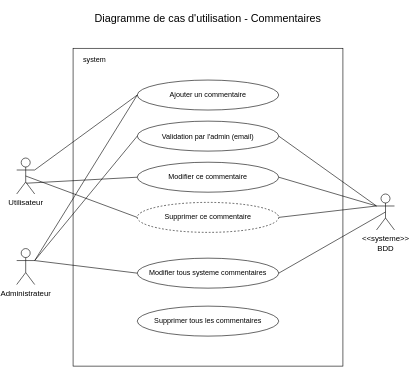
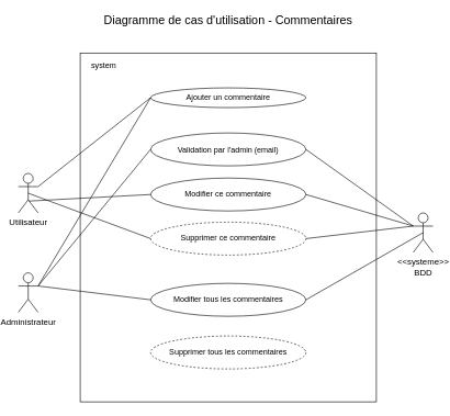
  <mxCell id="0" />
  <mxCell id="1" parent="0" />
  <mxCell id="2" value="" style="whiteSpace=wrap;html=1;" parent="1" vertex="1"><mxGeometry x="114" y="80" width="450" height="530" as="geometry" /></mxCell>
  <mxCell id="3" value="system" style="text;html=1;strokeColor=none;fillColor=none;align=center;verticalAlign=middle;whiteSpace=wrap;rounded=0;" parent="1" vertex="1"><mxGeometry x="130" y="90" width="40" height="20" as="geometry" /></mxCell>
  <mxCell id="4" value="Diagramme de cas d'utilisation - Commentaires" style="text;html=1;strokeColor=none;fillColor=none;align=center;verticalAlign=middle;whiteSpace=wrap;rounded=0;fontSize=18;" parent="1" vertex="1"><mxGeometry x="136" y="20" width="406" height="20" as="geometry" /></mxCell>
  <mxCell id="5" value="Utilisateur" style="shape=umlActor;verticalLabelPosition=bottom;labelBackgroundColor=#ffffff;verticalAlign=top;html=1;fontSize=13;" parent="1" vertex="1"><mxGeometry x="20" y="263" width="30" height="60" as="geometry" /></mxCell>
  <mxCell id="6" value="Administrateur" style="shape=umlActor;verticalLabelPosition=bottom;labelBackgroundColor=#ffffff;verticalAlign=top;html=1;fontSize=13;" parent="1" vertex="1"><mxGeometry x="20" y="414" width="30" height="60" as="geometry" /></mxCell>
  <mxCell id="7" value="&amp;lt;&amp;lt;systeme&amp;gt;&amp;gt;&lt;br&gt;BDD" style="shape=umlActor;verticalLabelPosition=bottom;labelBackgroundColor=#ffffff;verticalAlign=top;html=1;fontSize=13;" parent="1" vertex="1"><mxGeometry x="620" y="323" width="30" height="60" as="geometry" /></mxCell>
- <mxCell id="8" value="Ajouter un commentaire" style="ellipse;whiteSpace=wrap;html=1;" parent="1" vertex="1"><mxGeometry x="221" y="133" width="236" height="50" as="geometry" /></mxCell>
+ <mxCell id="8" value="Ajouter un commentaire" style="ellipse;whiteSpace=wrap;html=1;" parent="1" vertex="1"><mxGeometry x="221" y="133" width="236" height="30" as="geometry" /></mxCell>
  <mxCell id="9" value="Modifier ce commentaire" style="ellipse;whiteSpace=wrap;html=1;" parent="1" vertex="1"><mxGeometry x="221" y="270" width="236" height="50" as="geometry" /></mxCell>
  <mxCell id="10" value="Supprimer ce commentaire" style="ellipse;whiteSpace=wrap;html=1;dashed=1;" parent="1" vertex="1"><mxGeometry x="221" y="337" width="236" height="50" as="geometry" /></mxCell>
- <mxCell id="11" value="Modifier tous systeme commentaires" style="ellipse;whiteSpace=wrap;html=1;" parent="1" vertex="1"><mxGeometry x="221" y="430" width="236" height="50" as="geometry" /></mxCell>
- <mxCell id="12" value="Supprimer tous les commentaires" style="ellipse;whiteSpace=wrap;html=1;" parent="1" vertex="1"><mxGeometry x="221" y="510" width="236" height="50" as="geometry" /></mxCell>
+ <mxCell id="11" value="Modifier tous les commentaires" style="ellipse;whiteSpace=wrap;html=1;" parent="1" vertex="1"><mxGeometry x="221" y="430" width="236" height="50" as="geometry" /></mxCell>
+ <mxCell id="12" value="Supprimer tous les commentaires" style="ellipse;whiteSpace=wrap;html=1;dashed=1;" parent="1" vertex="1"><mxGeometry x="221" y="510" width="236" height="50" as="geometry" /></mxCell>
  <mxCell id="13" value="" style="endArrow=none;html=1;entryX=0;entryY=0.5;entryDx=0;entryDy=0;exitX=1;exitY=0.333;exitDx=0;exitDy=0;exitPerimeter=0;" parent="1" source="6" target="8" edge="1"><mxGeometry width="50" height="50" relative="1" as="geometry"><mxPoint x="-10" y="630" as="sourcePoint" /><mxPoint x="40" y="580" as="targetPoint" /></mxGeometry></mxCell>
  <mxCell id="14" value="" style="endArrow=none;html=1;entryX=0;entryY=0.5;entryDx=0;entryDy=0;exitX=1;exitY=0.333;exitDx=0;exitDy=0;exitPerimeter=0;" parent="1" source="5" target="8" edge="1"><mxGeometry width="50" height="50" relative="1" as="geometry"><mxPoint x="-10" y="630" as="sourcePoint" /><mxPoint x="40" y="580" as="targetPoint" /></mxGeometry></mxCell>
  <mxCell id="15" value="" style="endArrow=none;html=1;entryX=0;entryY=0.5;entryDx=0;entryDy=0;exitX=0.533;exitY=0.7;exitDx=0;exitDy=0;exitPerimeter=0;" parent="1" source="5" target="9" edge="1"><mxGeometry width="50" height="50" relative="1" as="geometry"><mxPoint x="-10" y="630" as="sourcePoint" /><mxPoint x="40" y="580" as="targetPoint" /></mxGeometry></mxCell>
  <mxCell id="16" value="" style="endArrow=none;html=1;entryX=0;entryY=0.5;entryDx=0;entryDy=0;exitX=0.5;exitY=0.5;exitDx=0;exitDy=0;exitPerimeter=0;" parent="1" source="5" target="10" edge="1"><mxGeometry width="50" height="50" relative="1" as="geometry"><mxPoint x="-10" y="630" as="sourcePoint" /><mxPoint x="40" y="580" as="targetPoint" /></mxGeometry></mxCell>
  <mxCell id="17" value="" style="endArrow=none;html=1;entryX=0;entryY=0.5;entryDx=0;entryDy=0;exitX=1;exitY=0.333;exitDx=0;exitDy=0;exitPerimeter=0;" parent="1" source="6" target="11" edge="1"><mxGeometry width="50" height="50" relative="1" as="geometry"><mxPoint x="-10" y="630" as="sourcePoint" /><mxPoint x="40" y="580" as="targetPoint" /></mxGeometry></mxCell>
  <mxCell id="18" value="" style="endArrow=none;html=1;entryX=1;entryY=0.5;entryDx=0;entryDy=0;exitX=0;exitY=0.333;exitDx=0;exitDy=0;exitPerimeter=0;" parent="1" source="7" target="22" edge="1"><mxGeometry width="50" height="50" relative="1" as="geometry"><mxPoint x="-10" y="630" as="sourcePoint" /><mxPoint x="40" y="580" as="targetPoint" /></mxGeometry></mxCell>
  <mxCell id="19" value="" style="endArrow=none;html=1;entryX=1;entryY=0.5;entryDx=0;entryDy=0;exitX=0;exitY=0.333;exitDx=0;exitDy=0;exitPerimeter=0;" parent="1" source="7" target="9" edge="1"><mxGeometry width="50" height="50" relative="1" as="geometry"><mxPoint x="-10" y="630" as="sourcePoint" /><mxPoint x="40" y="580" as="targetPoint" /></mxGeometry></mxCell>
  <mxCell id="20" value="" style="endArrow=none;html=1;entryX=1;entryY=0.5;entryDx=0;entryDy=0;exitX=0;exitY=0.333;exitDx=0;exitDy=0;exitPerimeter=0;" parent="1" source="7" target="10" edge="1"><mxGeometry width="50" height="50" relative="1" as="geometry"><mxPoint x="-10" y="630" as="sourcePoint" /><mxPoint x="40" y="580" as="targetPoint" /></mxGeometry></mxCell>
  <mxCell id="21" value="" style="endArrow=none;html=1;entryX=1;entryY=0.5;entryDx=0;entryDy=0;exitX=0.5;exitY=0.5;exitDx=0;exitDy=0;exitPerimeter=0;" parent="1" source="7" target="11" edge="1"><mxGeometry width="50" height="50" relative="1" as="geometry"><mxPoint x="-10" y="630" as="sourcePoint" /><mxPoint x="40" y="580" as="targetPoint" /></mxGeometry></mxCell>
  <mxCell id="22" value="Validation par l'admin (email)" style="ellipse;whiteSpace=wrap;html=1;" parent="1" vertex="1"><mxGeometry x="221" y="201.5" width="236" height="50" as="geometry" /></mxCell>
  <mxCell id="23" value="" style="endArrow=none;html=1;entryX=1;entryY=0.333;entryDx=0;entryDy=0;entryPerimeter=0;exitX=0;exitY=0.5;exitDx=0;exitDy=0;" parent="1" source="22" target="6" edge="1"><mxGeometry width="50" height="50" relative="1" as="geometry"><mxPoint x="-10" y="680" as="sourcePoint" /><mxPoint x="40" y="630" as="targetPoint" /></mxGeometry></mxCell>
